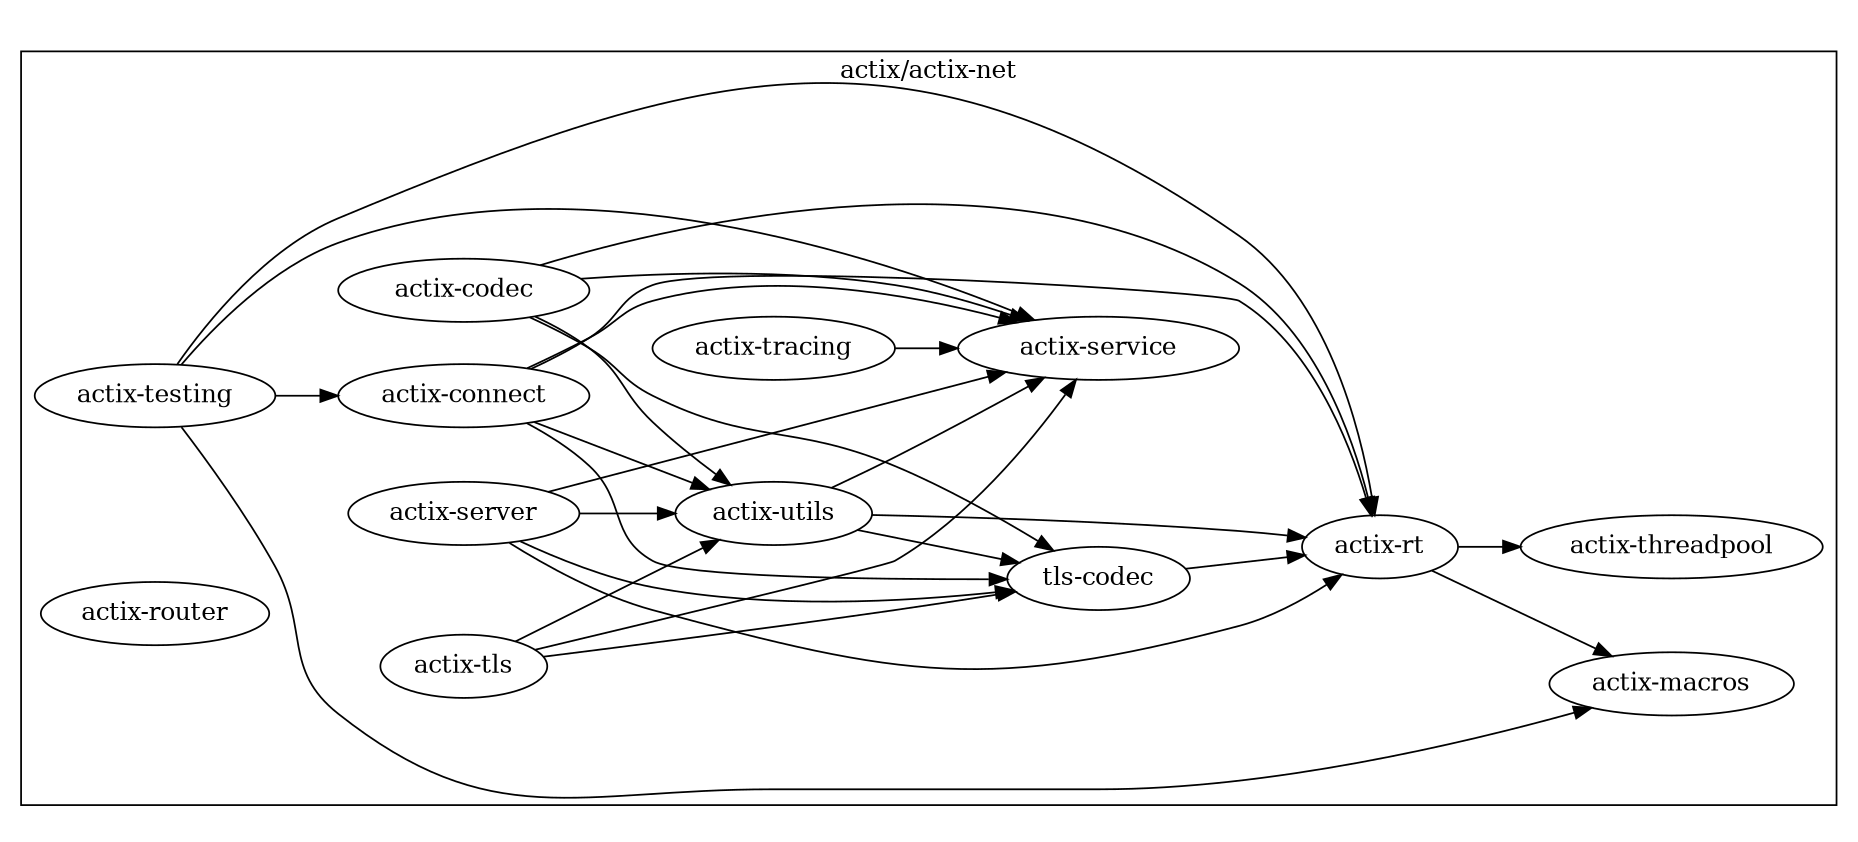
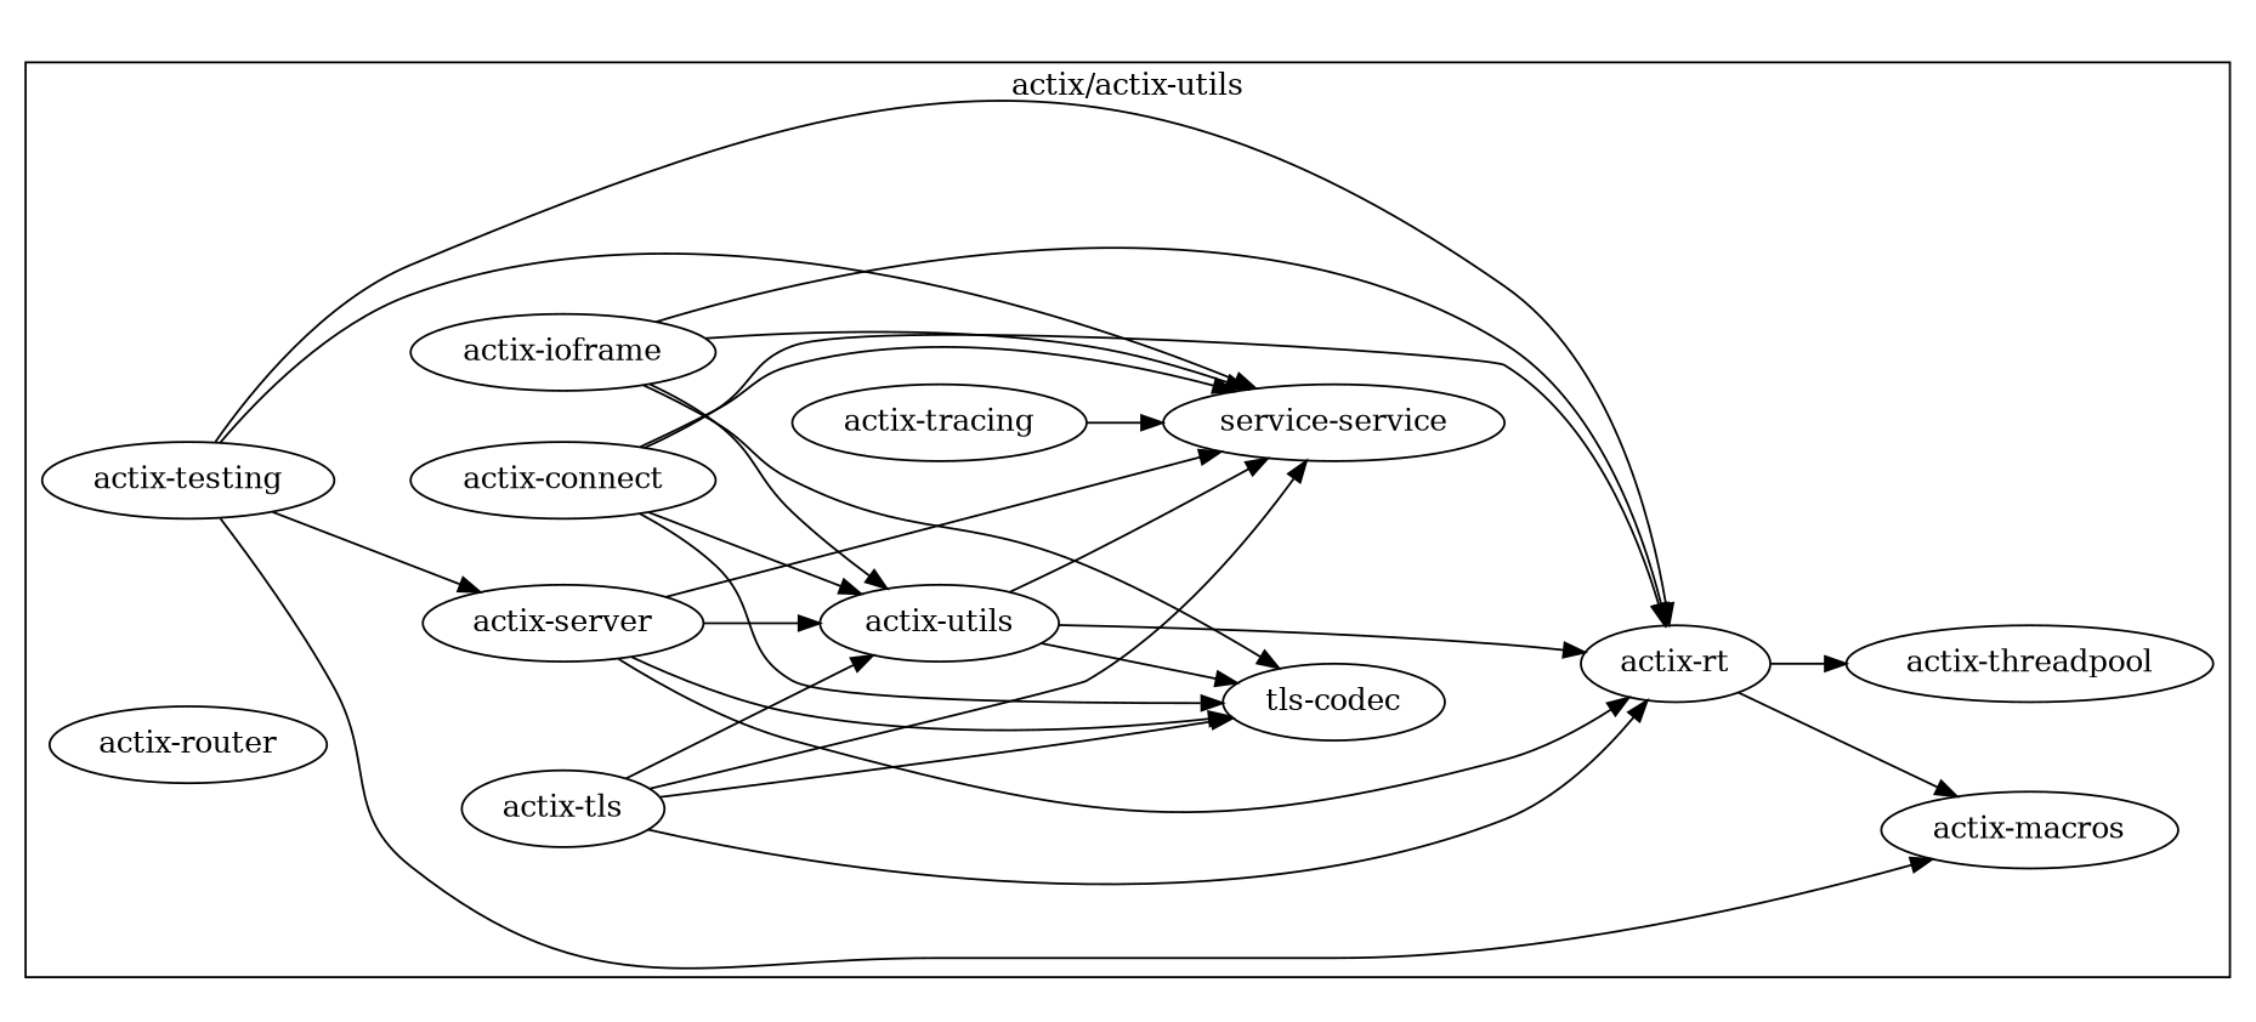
  digraph {
    rankdir=LR
    n1 [label="tls-codec"]
    "actix-connect"
-   "actix-ioframe" [label="actix-codec"]
+   "actix-ioframe"
    "actix-macros"
    "actix-rt"
    "actix-server"
-   "actix-service"
+   "actix-service" [label="service-service"]
    "actix-testing"
    "actix-threadpool"
    "actix-tls"
    "actix-tracing"
    "actix-utils"
    "actix-router"
    subgraph cluster_1 {
-     label="actix/actix-net"
+     label="actix/actix-utils"
      n1
      "actix-connect"
      "actix-ioframe"
      "actix-macros"
      "actix-rt"
      "actix-server"
      "actix-service"
      "actix-testing"
      "actix-threadpool"
      "actix-tls"
      "actix-tracing"
      "actix-utils"
      "actix-router"
    }
    "actix-connect" -> n1
    "actix-connect" -> "actix-rt"
    "actix-connect" -> "actix-service"
    "actix-connect" -> "actix-utils"
    "actix-ioframe" -> n1
    "actix-ioframe" -> "actix-rt"
    "actix-ioframe" -> "actix-service"
    "actix-ioframe" -> "actix-utils"
    "actix-rt" -> "actix-macros"
    "actix-rt" -> "actix-threadpool"
    "actix-server" -> n1
    "actix-server" -> "actix-rt"
    "actix-server" -> "actix-service"
    "actix-server" -> "actix-utils"
    "actix-testing" -> "actix-macros"
    "actix-testing" -> "actix-rt"
-   "actix-testing" -> "actix-connect"
+   "actix-testing" -> "actix-server"
    "actix-testing" -> "actix-service"
    "actix-tls" -> n1
-   n1 -> "actix-rt"
+   "actix-tls" -> "actix-rt"
    "actix-tls" -> "actix-service"
    "actix-tls" -> "actix-utils"
    "actix-tracing" -> "actix-service"
    "actix-utils" -> n1
    "actix-utils" -> "actix-rt"
    "actix-utils" -> "actix-service"
  }
